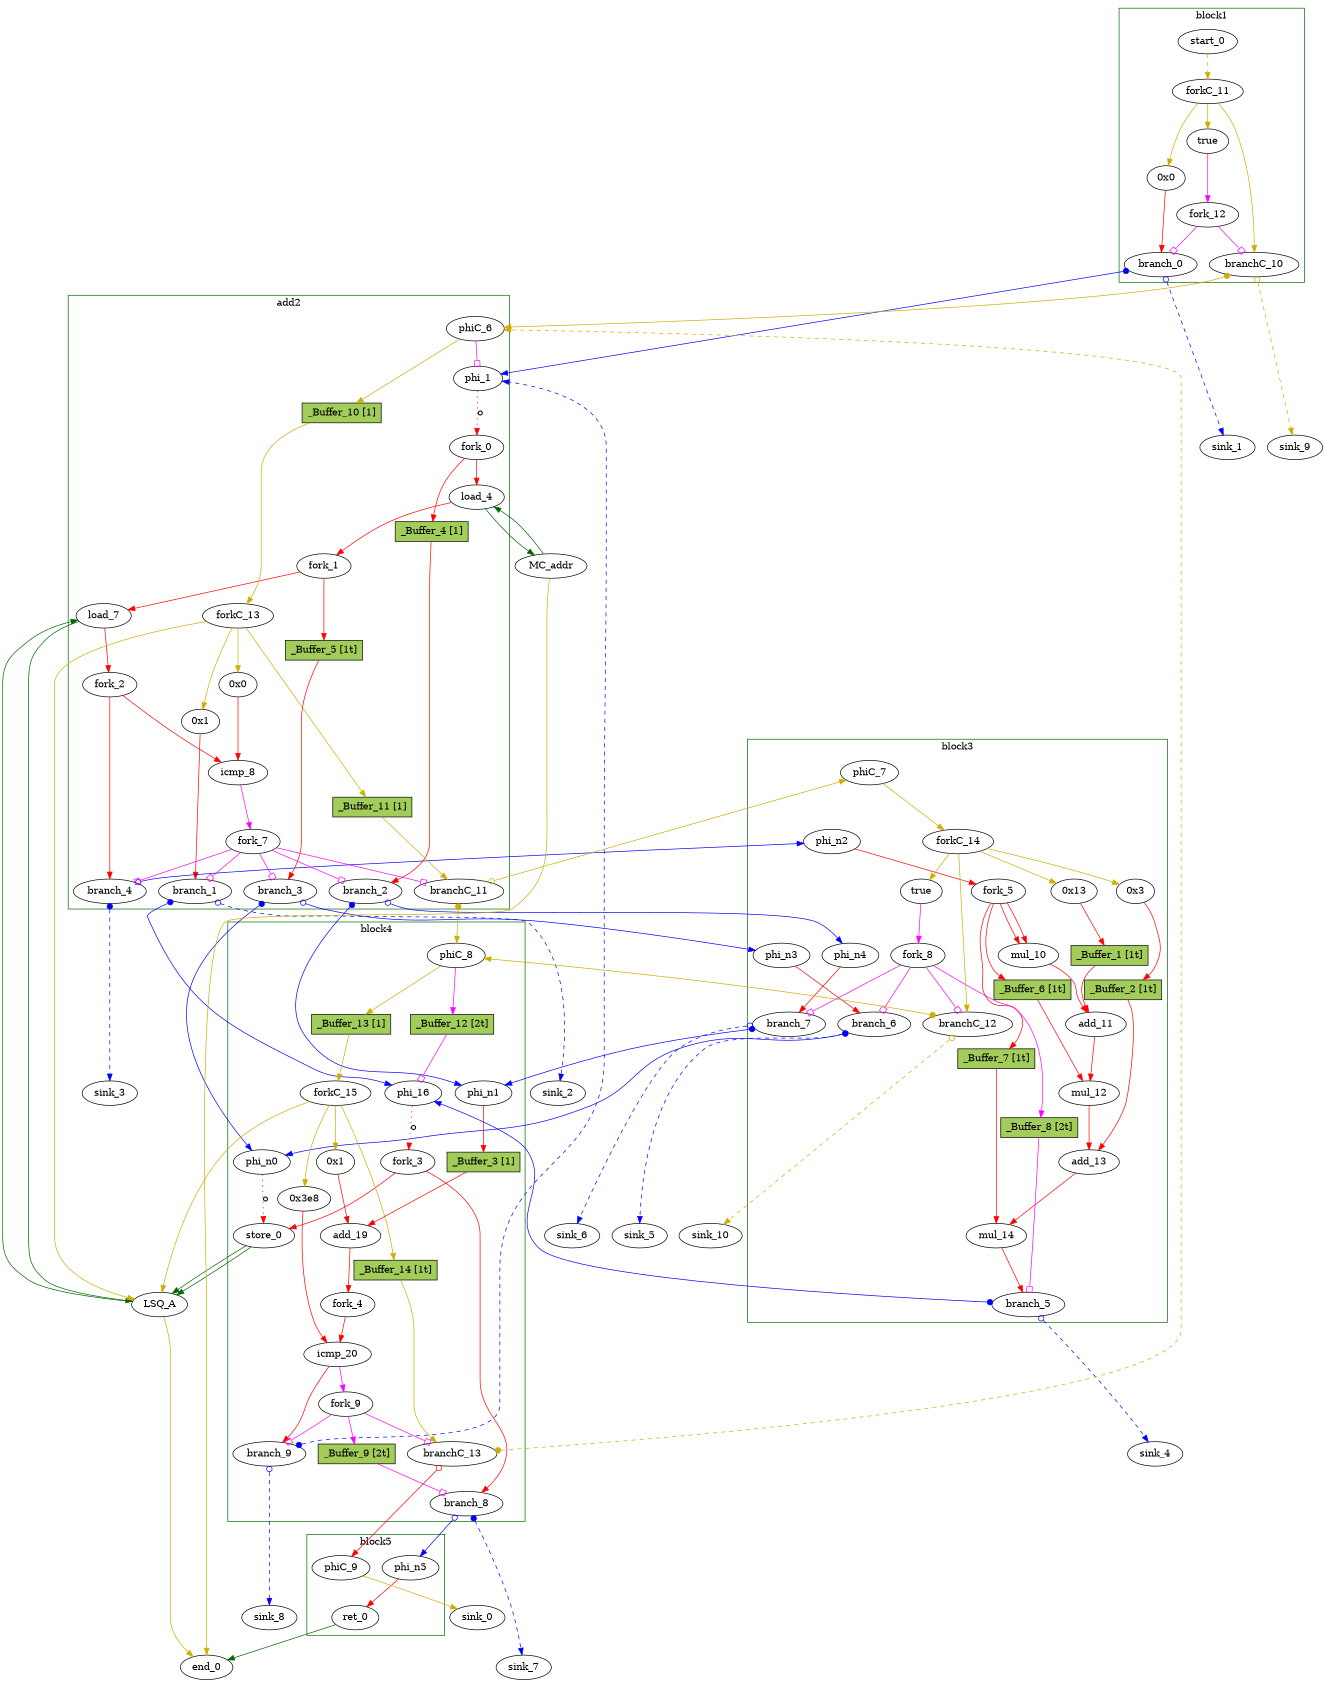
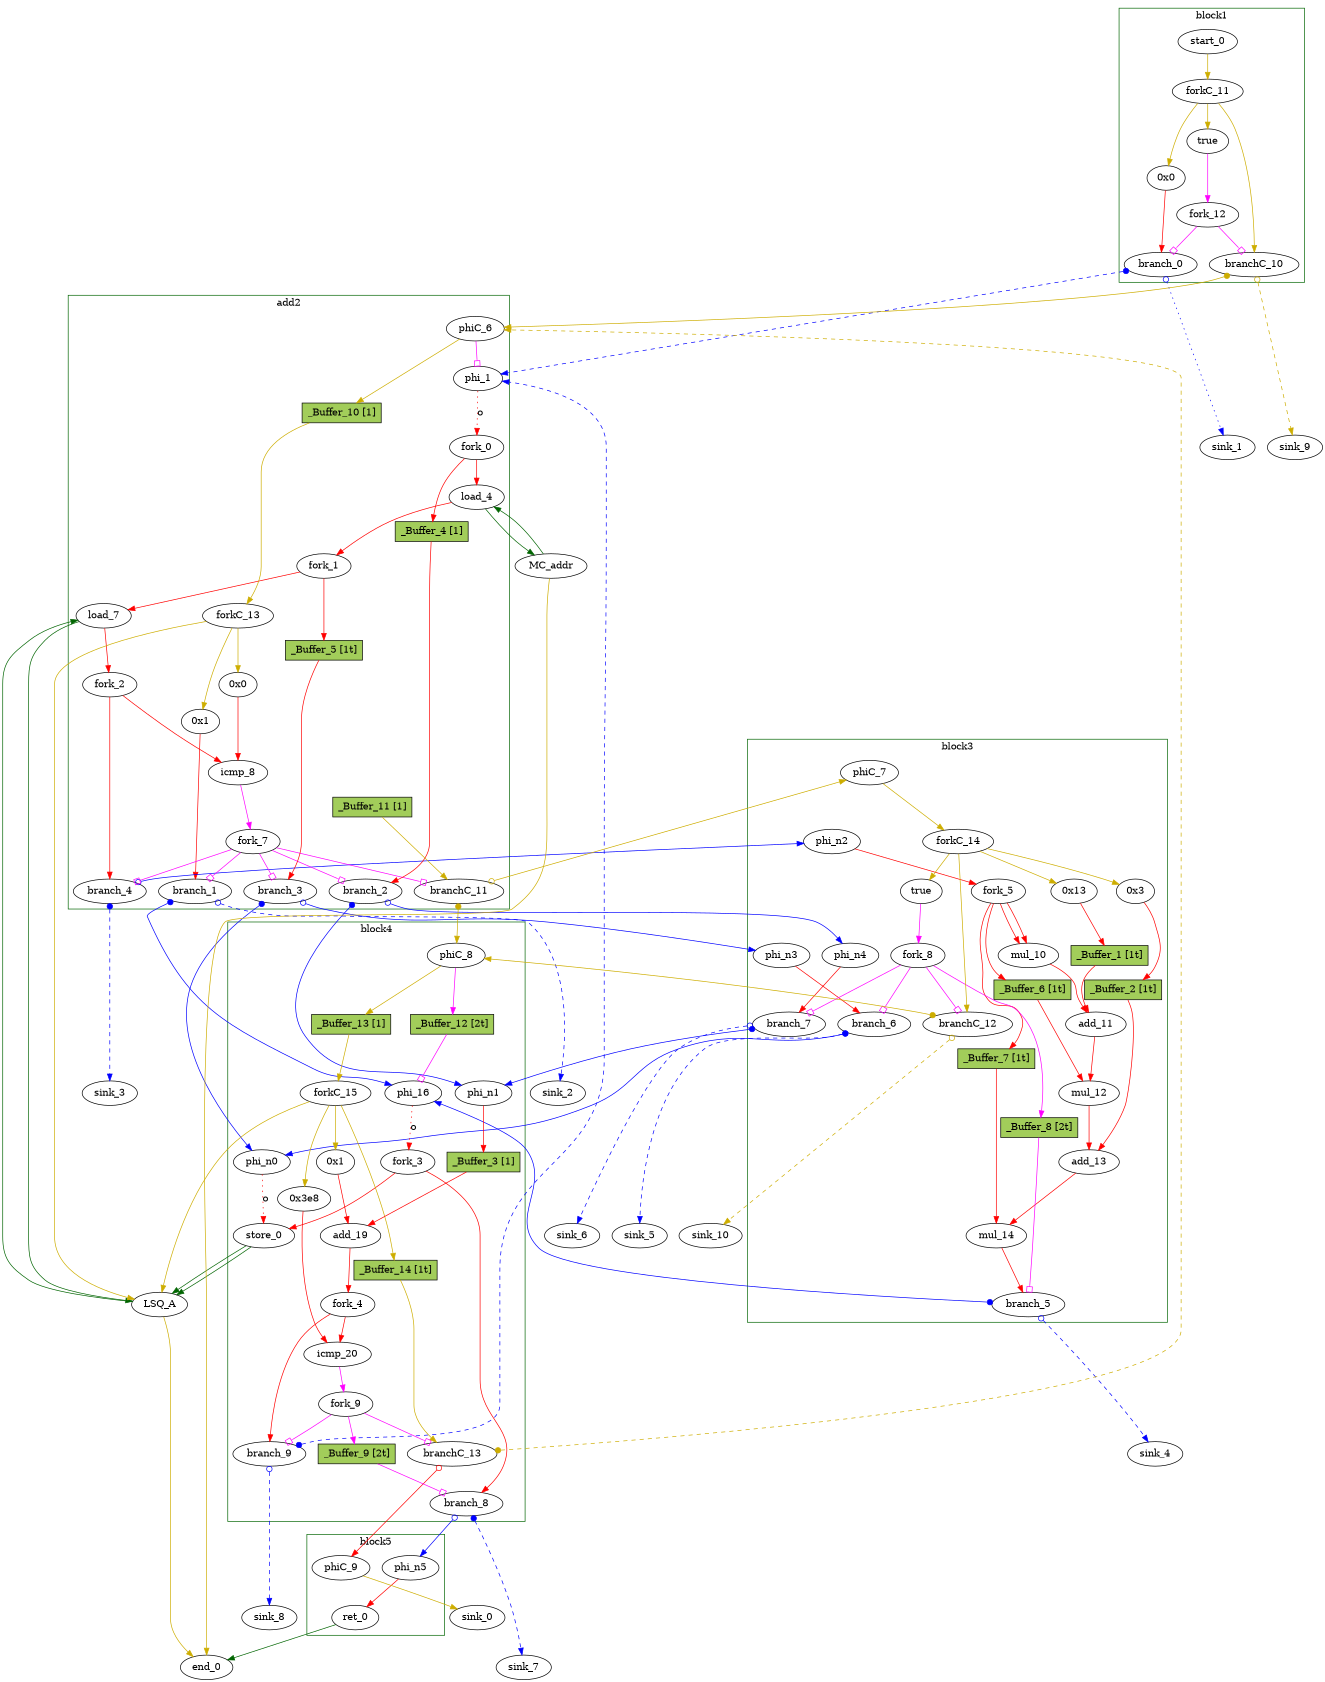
  digraph {
    fontname="DejaVu Serif"
    node [bbID=3 fontname="DejaVu Serif" in="in1:32" out="out1:32" shape=oval type=Fork]
    edge [arrowhead=normal color=red fontname="DejaVu Serif" from=out1 to=in1]
    phi_1 [bbID=2 delay=0.366 in="in1?:1 in2:32 in3:32" type=Mux]
    load_4 [bbID=2 in="in1:32 in2:32" latency=2 offset=0 op=mc_load_op out="out1:32 out2:32" portID=0 retimingDiff=0.25 type=Operator]
    load_7 [bbID=2 in="in1:32 in2:32" latency=5 offset=0 op=lsq_load_op out="out1:32 out2:32" portID=0 retimingDiff=0.625 type=Operator]
    n4 [bbID=2 label="0x0" retimingDiff=0.875 type=Constant value="0x0"]
    icmp_8 [bbID=2 delay=1.53 in="in1:32 in2:32" op=icmp_sgt_op out="out1:1" retimingDiff=0.875 type=Operator]
    n6 [bbID=2 label="0x1" retimingDiff=0.875 type=Constant value="0x1"]
    fork_0 [bbID=2 out="out1:32 out2:32"]
    fork_1 [bbID=2 out="out1:32 out2:32" retimingDiff=0.25]
    fork_2 [bbID=2 out="out1:32 out2:32" retimingDiff=0.875]
    branch_1 [bbID=2 in="in1:32 in2?:1" out="out1+:32 out2-:32" retimingDiff=0.875 type=Branch]
    branch_2 [bbID=2 in="in1:32 in2?:1" out="out1+:32 out2-:32" retimingDiff=0.875 type=Branch]
    branch_3 [bbID=2 in="in1:32 in2?:1" out="out1+:32 out2-:32" retimingDiff=0.875 type=Branch]
    branch_4 [bbID=2 in="in1:32 in2?:1" out="out1+:32 out2-:32" retimingDiff=0.875 type=Branch]
    fork_7 [bbID=2 in="in1:1" out="out1:1 out2:1 out3:1 out4:1 out5:1" retimingDiff=0.875]
    phiC_6 [bbID=2 delay=0.166 in="in1:0 in2:0" out="out1:0 out2?:1" type=CntrlMerge]
    forkC_13 [bbID=2 in="in1:0" out="out1:0 out2:0 out3:0 out4:0" retimingDiff=0.875]
    branchC_11 [bbID=2 in="in1:0 in2?:1" out="out1+:0 out2-:0" retimingDiff=0.875 type=Branch]
    n18 [bbID=2 fillcolor=darkolivegreen3 height=0.4 label="_Buffer_4 [1]" shape=box slots=1 style=filled transparent=false type=Buffer]
    n19 [bbID=2 fillcolor=darkolivegreen3 height=0.4 label="_Buffer_5 [1t]" shape=box slots=1 style=filled transparent=true type=Buffer]
    n20 [bbID=2 fillcolor=darkolivegreen3 height=0.4 in="in1:0" label="_Buffer_10 [1]" out="out1:0" shape=box slots=1 style=filled transparent=false type=Buffer]
    n21 [bbID=2 fillcolor=darkolivegreen3 height=0.4 in="in1:0" label="_Buffer_11 [1]" out="out1:0" shape=box slots=1 style=filled transparent=false type=Buffer]
    n22 [bbID=1 in="in1:1" label=true out="out1:1" type=Constant value="0x1"]
    n23 [bbID=1 label="0x0" type=Constant value="0x0"]
    branch_0 [bbID=1 in="in1:32 in2?:1" out="out1+:32 out2-:32" type=Branch]
    start_0 [bbID=1 in="in1:0" out="out1:0" type=Entry]
    forkC_11 [bbID=1 in="in1:0" out="out1:0 out2:0 out3:0"]
    branchC_10 [bbID=1 in="in1:0 in2?:1" out="out1+:0 out2-:0" type=Branch]
    fork_12 [bbID=1 in="in1:1" out="out1:1 out2:1"]
    mul_10 [in="in1:32 in2:32" latency=4 op=mul_op type=Operator]
    n30 [label="0x13" type=Constant value="0x13"]
    add_11 [delay=1.693 in="in1:32 in2:32" op=add_op type=Operator]
    mul_12 [in="in1:32 in2:32" latency=4 op=mul_op type=Operator]
    n33 [label="0x3" type=Constant value="0x3"]
    add_13 [delay=1.693 in="in1:32 in2:32" op=add_op type=Operator]
    mul_14 [in="in1:32 in2:32" latency=4 op=mul_op type=Operator]
    n36 [in="in1:1" label=true out="out1:1" type=Constant value="0x1"]
    phi_n2 [type=Merge]
    phi_n3 [type=Merge]
    phi_n4 [type=Merge]
    fork_5 [out="out1:32 out2:32 out3:32 out4:32"]
    branch_5 [in="in1:32 in2?:1" out="out1+:32 out2-:32" type=Branch]
    branch_6 [in="in1:32 in2?:1" out="out1+:32 out2-:32" type=Branch]
    branch_7 [in="in1:32 in2?:1" out="out1+:32 out2-:32" type=Branch]
    fork_8 [in="in1:1" out="out1:1 out2:1 out3:1 out4:1"]
    phiC_7 [delay=0.166 in="in1:0" out="out1:0" type=Merge]
    forkC_14 [in="in1:0" out="out1:0 out2:0 out3:0 out4:0"]
    branchC_12 [in="in1:0 in2?:1" out="out1+:0 out2-:0" type=Branch]
    n48 [fillcolor=darkolivegreen3 height=0.4 label="_Buffer_1 [1t]" shape=box slots=1 style=filled transparent=true type=Buffer]
    n49 [fillcolor=darkolivegreen3 height=0.4 label="_Buffer_2 [1t]" shape=box slots=1 style=filled transparent=true type=Buffer]
    n50 [fillcolor=darkolivegreen3 height=0.4 label="_Buffer_6 [1t]" shape=box slots=1 style=filled transparent=true type=Buffer]
    n51 [fillcolor=darkolivegreen3 height=0.4 label="_Buffer_7 [1t]" shape=box slots=1 style=filled transparent=true type=Buffer]
    n52 [fillcolor=darkolivegreen3 height=0.4 in="in1:1" label="_Buffer_8 [2t]" out="out1:1" shape=box slots=2 style=filled transparent=true type=Buffer]
    phi_16 [bbID=4 delay=0.366 in="in1?:1 in2:32 in3:32" retimingDiff=0.875 type=Mux]
    store_0 [bbID=4 in="in1:32 in2:32" offset=0 op=lsq_store_op out="out1:32 out2:32" portID=0 type=Operator]
    n55 [bbID=4 label="0x1" retimingDiff=1 type=Constant value="0x1"]
    add_19 [bbID=4 delay=1.693 in="in1:32 in2:32" op=add_op retimingDiff=1 type=Operator]
    n57 [bbID=4 label="0x3e8" retimingDiff=1 type=Constant value="0x3e8"]
    icmp_20 [bbID=4 delay=1.53 in="in1:32 in2:32" op=icmp_ult_op out="out1:1" retimingDiff=1 type=Operator]
    phi_n0 [bbID=4 delay=0.366 in="in1:32 in2:32" retimingDiff=0.875 type=Merge]
    phi_n1 [bbID=4 delay=0.366 in="in1:32 in2:32" retimingDiff=0.875 type=Merge]
    fork_3 [bbID=4 out="out1:32 out2:32" retimingDiff=1]
    fork_4 [bbID=4 out="out1:32 out2:32" retimingDiff=1]
    branch_8 [bbID=4 in="in1:32 in2?:1" out="out1+:32 out2-:32" retimingDiff=1 type=Branch]
    branch_9 [bbID=4 in="in1:32 in2?:1" out="out1+:32 out2-:32" retimingDiff=1 type=Branch]
    fork_9 [bbID=4 in="in1:1" out="out1:1 out2:1 out3:1" retimingDiff=1]
    phiC_8 [bbID=4 delay=0.166 in="in1:0 in2:0" out="out1:0 out2?:1" retimingDiff=0.875 type=CntrlMerge]
    forkC_15 [bbID=4 in="in1:0" out="out1:0 out2:0 out3:0 out4:0" retimingDiff=1]
    branchC_13 [bbID=4 in="in1:0 in2?:1" out="out1+:0 out2-:0" retimingDiff=1 type=Branch]
    n69 [bbID=4 fillcolor=darkolivegreen3 height=0.4 label="_Buffer_3 [1]" shape=box slots=1 style=filled transparent=false type=Buffer]
    n70 [bbID=4 fillcolor=darkolivegreen3 height=0.4 in="in1:1" label="_Buffer_9 [2t]" out="out1:1" shape=box slots=2 style=filled transparent=true type=Buffer]
    n71 [bbID=4 fillcolor=darkolivegreen3 height=0.4 in="in1:1" label="_Buffer_12 [2t]" out="out1:1" shape=box slots=2 style=filled transparent=true type=Buffer]
    n72 [bbID=4 fillcolor=darkolivegreen3 height=0.4 in="in1:0" label="_Buffer_13 [1]" out="out1:0" shape=box slots=1 style=filled transparent=false type=Buffer]
    n73 [bbID=4 fillcolor=darkolivegreen3 height=0.4 in="in1:0" label="_Buffer_14 [1t]" out="out1:0" shape=box slots=1 style=filled transparent=true type=Buffer]
    ret_0 [bbID=5 op=ret_op type=Operator]
    phi_n5 [bbID=5 type=Merge]
    phiC_9 [bbID=5 delay=0.166 in="in1:0" out="out1:0" type=Merge]
    sink_1 [bbID=0 type=Sink out=""]
    sink_9 [bbID=0 in="in1:0" type=Sink out=""]
    MC_addr [bbID=0 bbcount=0 in="in1:32*l0a" ldcount=1 memory=addr out="out1:32*l0d out2:0*e" stcount=0 type=MC shape=""]
    LSQ_A [bbID=0 bbcount=2 fifoDepth=16 in="in1:0*c0 in2:0*c1 in3:32*l0a in4:32*s0a in5:32*s0d" ldcount=1 loadOffsets="{{0;0;0;0;0;0;0;0;0;0;0;0;0;0;0;0};{0;0;0;0;0;0;0;0;0;0;0;0;0;0;0;0}}" loadPorts="{{0;0;0;0;0;0;0;0;0;0;0;0;0;0;0;0};{0;0;0;0;0;0;0;0;0;0;0;0;0;0;0;0}}" memory=A numLoads="{1; 0}" numStores="{0; 1}" out="out1:32*l0d out2:0*e" stcount=1 storeOffsets="{{0;0;0;0;0;0;0;0;0;0;0;0;0;0;0;0};{0;0;0;0;0;0;0;0;0;0;0;0;0;0;0;0}}" storePorts="{{0;0;0;0;0;0;0;0;0;0;0;0;0;0;0;0};{0;0;0;0;0;0;0;0;0;0;0;0;0;0;0;0}}" type=LSQ shape=""]
    sink_2 [bbID=0 type=Sink out=""]
    sink_3 [bbID=0 type=Sink out=""]
    sink_4 [bbID=0 type=Sink out=""]
    sink_5 [bbID=0 type=Sink out=""]
    sink_6 [bbID=0 type=Sink out=""]
    sink_10 [bbID=0 in="in1:0" type=Sink out=""]
    sink_7 [bbID=0 type=Sink out=""]
    sink_8 [bbID=0 type=Sink out=""]
    end_0 [bbID=0 in="in1:0*e in2:0*e in3:32" type=Exit]
    sink_0 [bbID=0 in="in1:0" type=Sink out=""]
    subgraph cluster_1 {
      color=darkgreen
      label=add2
      phi_1
      load_4
      load_7
      n4
      icmp_8
      n6
      fork_0
      fork_1
      fork_2
      branch_1
      branch_2
      branch_3
      branch_4
      fork_7
      phiC_6
      forkC_13
      branchC_11
      n18
      n19
      n20
      n21
    }
    subgraph cluster_2 {
      color=darkgreen
      label=block1
      n22
      n23
      branch_0
      start_0
      forkC_11
      branchC_10
      fork_12
    }
    subgraph cluster_3 {
      color=darkgreen
      label=block3
      mul_10
      n30
      add_11
      mul_12
      n33
      add_13
      mul_14
      n36
      phi_n2
      phi_n3
      phi_n4
      fork_5
      branch_5
      branch_6
      branch_7
      fork_8
      phiC_7
      forkC_14
      branchC_12
      n48
      n49
      n50
      n51
      n52
    }
    subgraph cluster_4 {
      color=darkgreen
      label=block4
      phi_16
      store_0
      n55
      add_19
      n57
      icmp_20
      phi_n0
      phi_n1
      fork_3
      fork_4
      branch_8
      branch_9
      fork_9
      phiC_8
      forkC_15
      branchC_13
      n69
      n70
      n71
      n72
      n73
    }
    subgraph cluster_5 {
      color=darkgreen
      label=block5
      ret_0
      phi_n5
      phiC_9
    }
    phi_1 -> fork_0 [label=o slots=1 style=dotted transparent=true]
    load_4 -> fork_1
    load_4 -> MC_addr [color=darkgreen from=out2]
    load_7 -> fork_2
    load_7 -> LSQ_A [color=darkgreen from=out2 to=in3]
    n4 -> icmp_8 [to=in2]
    icmp_8 -> fork_7 [color=magenta]
    n6 -> branch_1
    fork_0 -> load_4 [to=in2]
    fork_0 -> n18 [from=out2]
    fork_1 -> load_7 [to=in2]
    fork_1 -> n19 [from=out2]
    fork_2 -> icmp_8
    fork_2 -> branch_4 [from=out2]
    branch_1 -> phi_16 [arrowtail=dot color=blue dir=both to=in2]
    branch_1 -> sink_2 [arrowtail=odot color=blue dir=both from=out2 minlen=3 style=dashed]
    branch_2 -> phi_n4 [arrowtail=odot color=blue dir=both from=out2]
    branch_2 -> phi_n1 [arrowtail=dot color=blue dir=both]
    branch_3 -> phi_n3 [arrowtail=odot color=blue dir=both from=out2]
    branch_3 -> phi_n0 [arrowtail=dot color=blue dir=both]
    branch_4 -> phi_n2 [arrowtail=odot color=blue dir=both from=out2]
    branch_4 -> sink_3 [arrowtail=dot color=blue dir=both minlen=3 style=dashed]
    fork_7 -> branch_1 [arrowhead=obox color=magenta from=out4 to=in2]
    fork_7 -> branch_2 [arrowhead=obox color=magenta from=out3 to=in2]
    fork_7 -> branch_3 [arrowhead=obox color=magenta from=out2 to=in2]
    fork_7 -> branch_4 [arrowhead=obox color=magenta to=in2]
    fork_7 -> branchC_11 [arrowhead=obox color=magenta from=out5 to=in2]
    phiC_6 -> phi_1 [arrowhead=obox color=magenta from=out2]
    phiC_6 -> n20 [color=gold3]
    forkC_13 -> n4 [color=gold3]
    forkC_13 -> n6 [color=gold3 from=out2]
-   forkC_13 -> n21 [color=gold3 from=out4]
    forkC_13 -> LSQ_A [color=gold3 from=out3]
    branchC_11 -> phiC_7 [arrowtail=odot color=gold3 dir=both from=out2]
    branchC_11 -> phiC_8 [arrowtail=dot color=gold3 dir=both]
    n18 -> branch_2
    n19 -> branch_3
    n20 -> forkC_13 [color=gold3]
    n21 -> branchC_11 [color=gold3]
    n22 -> fork_12 [color=magenta]
    n23 -> branch_0
-   branch_0 -> phi_1 [arrowtail=dot color=blue dir=both to=in2]
-   branch_0 -> sink_1 [arrowtail=odot color=blue dir=both from=out2 minlen=3 style=dashed]
-   start_0 -> forkC_11 [color=gold3 style=dashed]
+   branch_0 -> phi_1 [arrowtail=dot color=blue dir=both to=in2 style=dashed]
+   branch_0 -> sink_1 [arrowtail=odot color=blue dir=both from=out2 minlen=3 style=dotted]
+   start_0 -> forkC_11 [color=gold3]
    forkC_11 -> n22 [color=gold3 from=out3]
    forkC_11 -> n23 [color=gold3]
    forkC_11 -> branchC_10 [color=gold3 from=out2]
    branchC_10 -> phiC_6 [arrowtail=dot color=gold3 dir=both]
    branchC_10 -> sink_9 [arrowtail=odot color=gold3 dir=both from=out2 minlen=3 style=dashed]
    fork_12 -> branch_0 [arrowhead=obox color=magenta to=in2]
    fork_12 -> branchC_10 [arrowhead=obox color=magenta from=out2 to=in2]
    mul_10 -> add_11
    n30 -> n48
    add_11 -> mul_12
    mul_12 -> add_13
    n33 -> n49
    add_13 -> mul_14
    mul_14 -> branch_5
    n36 -> fork_8 [color=magenta]
    phi_n2 -> fork_5
    phi_n3 -> branch_6
    phi_n4 -> branch_7
    fork_5 -> mul_10
    fork_5 -> mul_10 [from=out2 to=in2]
    fork_5 -> n50 [from=out3]
    fork_5 -> n51 [from=out4]
    branch_5 -> phi_16 [arrowtail=dot color=blue dir=both to=in3]
    branch_5 -> sink_4 [arrowtail=odot color=blue dir=both from=out2 minlen=3 style=dashed]
    branch_6 -> phi_n0 [arrowtail=dot color=blue dir=both to=in2]
    branch_6 -> sink_5 [arrowtail=odot color=blue dir=both from=out2 minlen=3 style=dashed]
    branch_7 -> phi_n1 [arrowtail=dot color=blue dir=both to=in2]
    branch_7 -> sink_6 [arrowtail=odot color=blue dir=both from=out2 minlen=3 style=dashed]
    fork_8 -> branch_6 [arrowhead=obox color=magenta from=out2 to=in2]
    fork_8 -> branch_7 [arrowhead=obox color=magenta to=in2]
    fork_8 -> branchC_12 [arrowhead=obox color=magenta from=out4 to=in2]
    fork_8 -> n52 [color=magenta from=out3]
    phiC_7 -> forkC_14 [color=gold3]
    forkC_14 -> n30 [color=gold3]
    forkC_14 -> n33 [color=gold3 from=out2]
    forkC_14 -> n36 [color=gold3 from=out4]
    forkC_14 -> branchC_12 [color=gold3 from=out3]
    branchC_12 -> phiC_8 [arrowtail=dot color=gold3 dir=both to=in2]
    branchC_12 -> sink_10 [arrowtail=odot color=gold3 dir=both from=out2 minlen=3 style=dashed]
    n48 -> add_11 [to=in2]
    n49 -> add_13 [to=in2]
    n50 -> mul_12 [to=in2]
    n51 -> mul_14 [to=in2]
    n52 -> branch_5 [arrowhead=obox color=magenta to=in2]
    phi_16 -> fork_3 [label=o slots=1 style=dotted transparent=true]
    store_0 -> LSQ_A [color=darkgreen from=out2 to=in4]
    store_0 -> LSQ_A [color=darkgreen to=in5]
    n55 -> add_19 [to=in2]
    add_19 -> fork_4
    n57 -> icmp_20 [to=in2]
    icmp_20 -> fork_9 [color=magenta]
    phi_n0 -> store_0 [label=o slots=1 style=dotted to=in2 transparent=true]
    phi_n1 -> n69
    fork_3 -> store_0
    fork_3 -> branch_8 [from=out2]
    fork_4 -> icmp_20
-   icmp_20 -> branch_9 [from=out2]
+   fork_4 -> branch_9 [from=out2]
    branch_8 -> phi_n5 [arrowtail=odot color=blue dir=both from=out2]
    branch_8 -> sink_7 [arrowtail=dot color=blue dir=both minlen=3 style=dashed]
    branch_9 -> phi_1 [arrowtail=dot color=blue dir=both minlen=3 style=dashed to=in3]
    branch_9 -> sink_8 [arrowtail=odot color=blue dir=both from=out2 minlen=3 style=dashed]
    fork_9 -> branch_9 [arrowhead=obox color=magenta to=in2]
    fork_9 -> branchC_13 [arrowhead=obox color=magenta from=out3 to=in2]
    fork_9 -> n70 [color=magenta from=out2]
    phiC_8 -> n71 [color=magenta from=out2]
    phiC_8 -> n72 [color=gold3]
    forkC_15 -> n55 [color=gold3]
    forkC_15 -> n57 [color=gold3 from=out2]
    forkC_15 -> n73 [color=gold3 from=out4]
    forkC_15 -> LSQ_A [color=gold3 from=out3 to=in2]
    branchC_13 -> phiC_6 [arrowtail=dot color=gold3 dir=both minlen=3 style=dashed to=in2]
    branchC_13 -> phiC_9 [arrowtail=odot dir=both from=out2]
    n69 -> add_19
    n70 -> branch_8 [arrowhead=obox color=magenta to=in2]
    n71 -> phi_16 [arrowhead=obox color=magenta]
    n72 -> forkC_15 [color=gold3]
    n73 -> branchC_13 [color=gold3]
    ret_0 -> end_0 [color=darkgreen to=in3]
    phi_n5 -> ret_0
    phiC_9 -> sink_0 [color=gold3]
    MC_addr -> load_4 [color=darkgreen]
    MC_addr -> end_0 [color=gold3 from=out2 to=in2]
    LSQ_A -> load_7 [color=darkgreen]
    LSQ_A -> end_0 [color=gold3 from=out2]
  }
